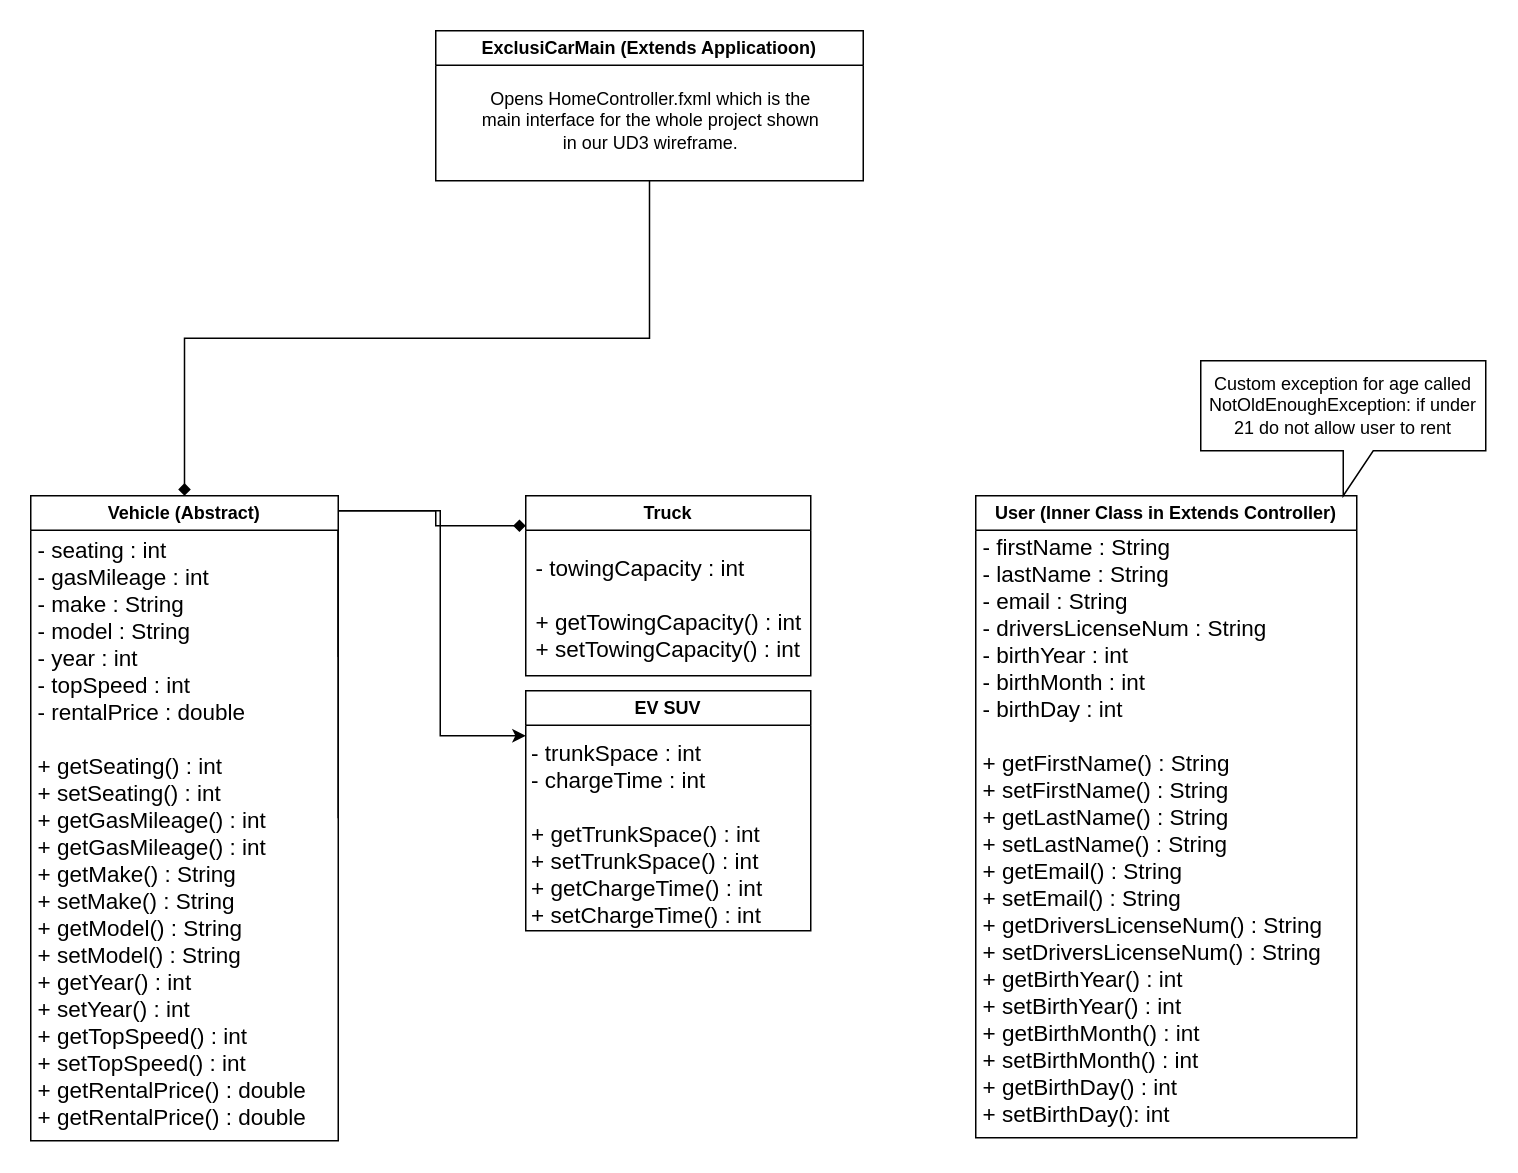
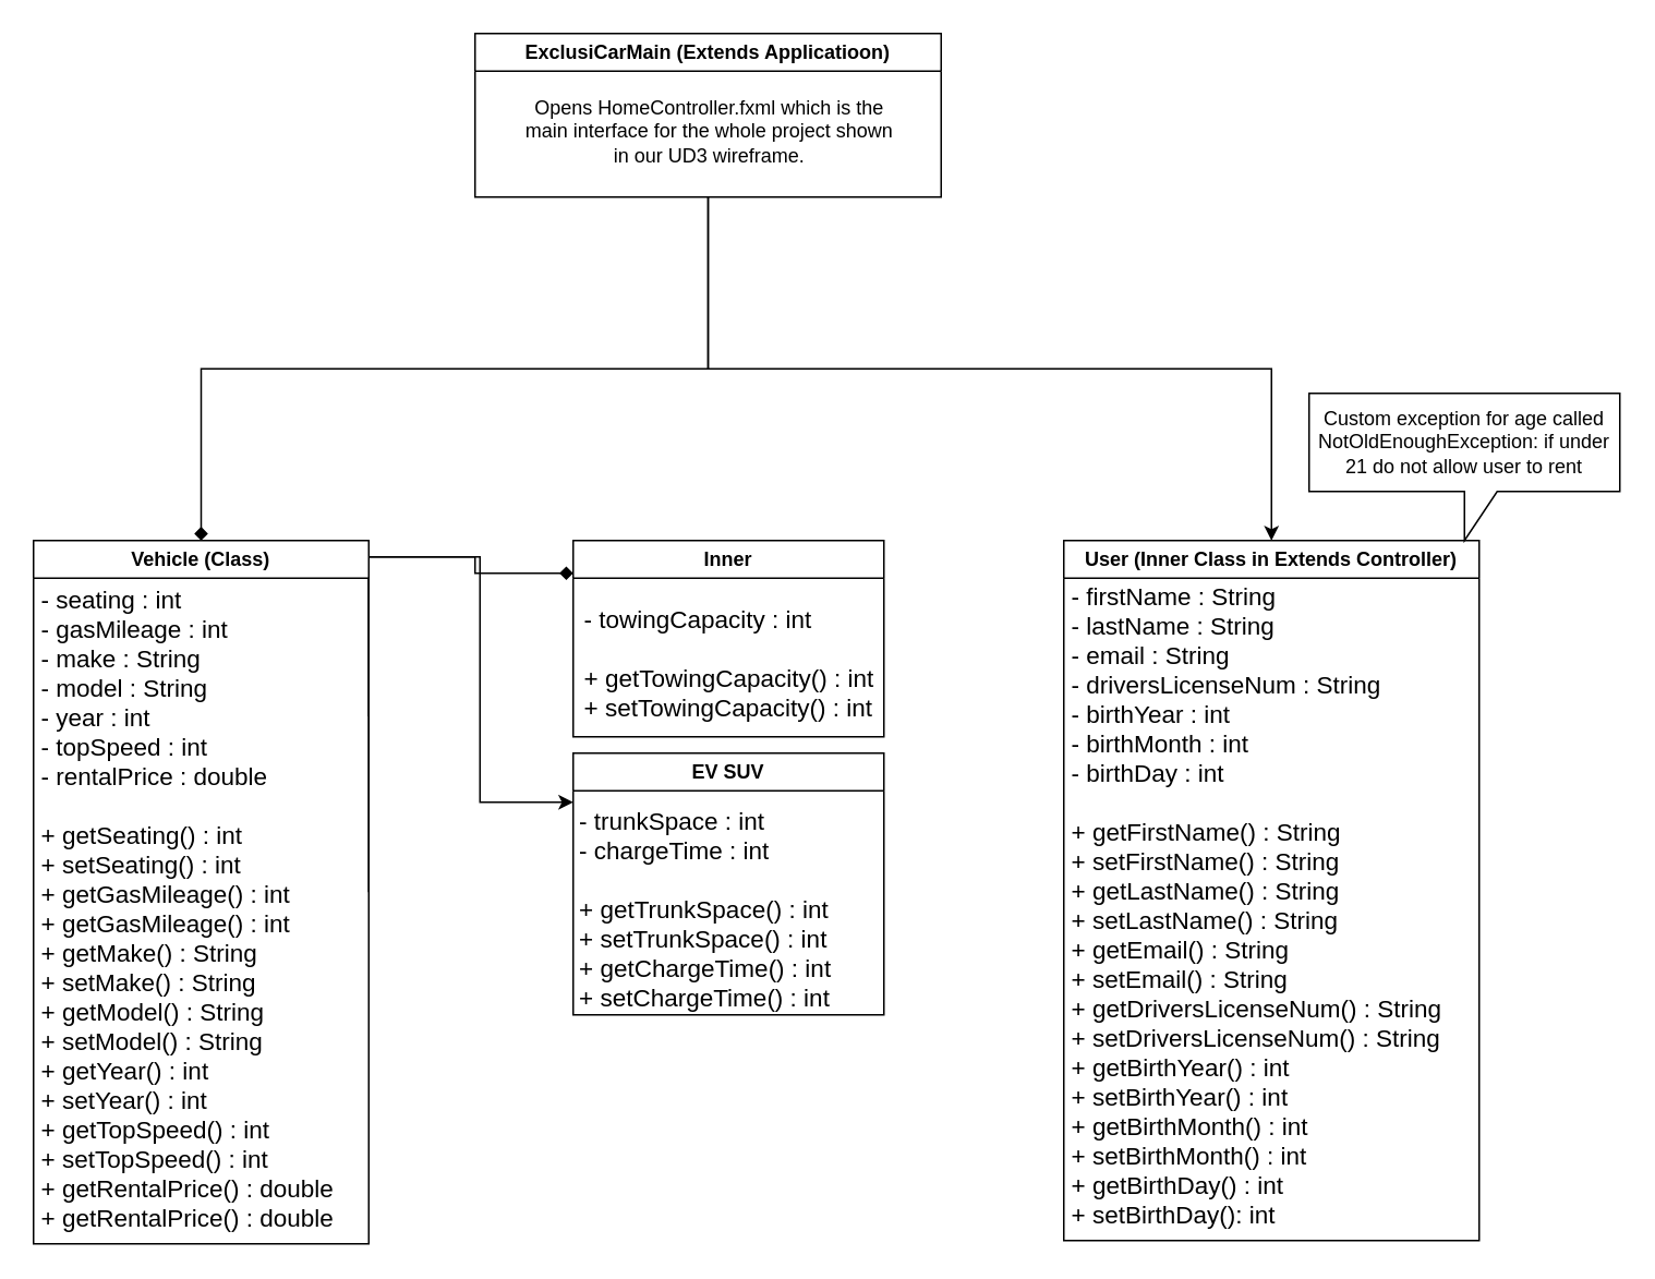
  <mxCell id="0" />
  <mxCell id="1" parent="0" />
  <mxCell id="2" style="edgeStyle=orthogonalEdgeStyle;rounded=0;orthogonalLoop=1;jettySize=auto;html=1;exitX=1;exitY=0.25;exitDx=0;exitDy=0;" edge="1" parent="1" source="4"><mxGeometry relative="1" as="geometry"><mxPoint x="350" y="490" as="targetPoint" /><Array as="points"><mxPoint x="225" y="340" /><mxPoint x="293" y="340" /><mxPoint x="293" y="490" /></Array></mxGeometry></mxCell>
  <mxCell id="3" style="edgeStyle=orthogonalEdgeStyle;rounded=0;orthogonalLoop=1;jettySize=auto;html=1;exitX=1;exitY=0.5;exitDx=0;exitDy=0;endArrow=diamond;" edge="1" parent="1" source="4" target="8"><mxGeometry relative="1" as="geometry"><mxPoint x="340" y="350" as="targetPoint" /><Array as="points"><mxPoint x="225" y="340" /><mxPoint x="290" y="340" /><mxPoint x="290" y="350" /></Array></mxGeometry></mxCell>
- <mxCell id="4" value="Vehicle (Abstract)" style="swimlane;whiteSpace=wrap;html=1;" vertex="1" parent="1"><mxGeometry x="20" y="330" width="205" height="430" as="geometry" /></mxCell>
+ <mxCell id="4" value="Vehicle (Class)" style="swimlane;whiteSpace=wrap;html=1;" vertex="1" parent="1"><mxGeometry x="20" y="330" width="205" height="430" as="geometry" /></mxCell>
  <mxCell id="5" value="&lt;font style=&quot;font-size: 15px;&quot;&gt;- seating : int&lt;/font&gt;&lt;div style=&quot;font-size: 15px;&quot;&gt;&lt;font style=&quot;font-size: 15px;&quot;&gt;- gasMileage : int&lt;/font&gt;&lt;/div&gt;&lt;div style=&quot;font-size: 15px;&quot;&gt;&lt;font style=&quot;font-size: 15px;&quot;&gt;- make : String&lt;/font&gt;&lt;/div&gt;&lt;div style=&quot;font-size: 15px;&quot;&gt;&lt;font style=&quot;font-size: 15px;&quot;&gt;- model : String&lt;/font&gt;&lt;/div&gt;&lt;div style=&quot;font-size: 15px;&quot;&gt;&lt;font style=&quot;font-size: 15px;&quot;&gt;- year : int&lt;/font&gt;&lt;/div&gt;&lt;div style=&quot;font-size: 15px;&quot;&gt;&lt;font style=&quot;font-size: 15px;&quot;&gt;- topSpeed : int&lt;/font&gt;&lt;/div&gt;&lt;div style=&quot;font-size: 15px;&quot;&gt;&lt;font style=&quot;font-size: 15px;&quot;&gt;- rentalPrice : double&lt;/font&gt;&lt;/div&gt;&lt;div style=&quot;font-size: 15px;&quot;&gt;&lt;font style=&quot;font-size: 15px;&quot;&gt;&lt;br&gt;&lt;/font&gt;&lt;/div&gt;&lt;div style=&quot;font-size: 15px;&quot;&gt;&lt;font style=&quot;font-size: 15px;&quot;&gt;&lt;div&gt;+ getSeating() : int&lt;/div&gt;&lt;div&gt;+ setSeating() : int&lt;/div&gt;&lt;div&gt;+ getGasMileage() : int&lt;/div&gt;&lt;div&gt;+ getGasMileage() : int&lt;/div&gt;&lt;div&gt;+ getMake() : String&lt;/div&gt;&lt;div&gt;+ setMake() : String&lt;/div&gt;&lt;div&gt;+ getModel() : String&lt;/div&gt;&lt;div&gt;+ setModel() : String&lt;/div&gt;&lt;div&gt;+ getYear() :&amp;nbsp;int&lt;/div&gt;&lt;div&gt;+ setYear() : int&lt;/div&gt;&lt;div&gt;+ getTopSpeed() : int&lt;/div&gt;&lt;div&gt;+ setTopSpeed() : int&lt;/div&gt;&lt;div&gt;+ getRentalPrice() : double&lt;/div&gt;&lt;div&gt;+ getRentalPrice() : double&lt;/div&gt;&lt;/font&gt;&lt;/div&gt;" style="text;html=1;align=left;verticalAlign=middle;resizable=0;points=[];autosize=1;strokeColor=none;fillColor=none;" vertex="1" parent="4"><mxGeometry x="2.5" y="20" width="200" height="410" as="geometry" /></mxCell>
  <mxCell id="6" value="User (Inner Class in Extends&amp;nbsp;&lt;span style=&quot;background-color: initial;&quot;&gt;Controller)&lt;/span&gt;" style="swimlane;whiteSpace=wrap;html=1;" vertex="1" parent="1"><mxGeometry x="650" y="330" width="254" height="428" as="geometry" /></mxCell>
  <mxCell id="7" value="&lt;span style=&quot;font-size: 15px;&quot;&gt;- firstName : String&lt;/span&gt;&lt;div&gt;&lt;span style=&quot;font-size: 15px;&quot;&gt;- lastName : String&lt;/span&gt;&lt;/div&gt;&lt;div&gt;&lt;span style=&quot;font-size: 15px;&quot;&gt;- email : String&lt;/span&gt;&lt;/div&gt;&lt;div&gt;&lt;span style=&quot;font-size: 15px; background-color: initial;&quot;&gt;- driversLicenseNum : String&lt;/span&gt;&lt;/div&gt;&lt;div&gt;&lt;div&gt;&lt;span style=&quot;font-size: 15px;&quot;&gt;- birthYear : int&lt;/span&gt;&lt;/div&gt;&lt;div&gt;&lt;span style=&quot;font-size: 15px;&quot;&gt;- birthMonth : int&lt;/span&gt;&lt;/div&gt;&lt;div&gt;&lt;span style=&quot;font-size: 15px;&quot;&gt;- birthDay : int&lt;/span&gt;&lt;/div&gt;&lt;/div&gt;&lt;div&gt;&lt;span style=&quot;font-size: 15px;&quot;&gt;&lt;br&gt;&lt;/span&gt;&lt;/div&gt;&lt;div&gt;&lt;span style=&quot;font-size: 15px;&quot;&gt;+ getFirstName() : String&lt;/span&gt;&lt;/div&gt;&lt;div&gt;&lt;span style=&quot;font-size: 15px;&quot;&gt;+ setFirstName() : String&lt;/span&gt;&lt;/div&gt;&lt;div&gt;&lt;span style=&quot;font-size: 15px;&quot;&gt;+ getLastName() : String&lt;/span&gt;&lt;/div&gt;&lt;div&gt;&lt;span style=&quot;font-size: 15px;&quot;&gt;+ setLastName() : String&lt;/span&gt;&lt;/div&gt;&lt;div&gt;&lt;span style=&quot;font-size: 15px;&quot;&gt;+ getEmail() : String&lt;/span&gt;&lt;/div&gt;&lt;div&gt;&lt;span style=&quot;font-size: 15px;&quot;&gt;+ setEmail() : String&lt;/span&gt;&lt;/div&gt;&lt;div&gt;&lt;span style=&quot;font-size: 15px;&quot;&gt;+ getDriversLicenseNum() : String&lt;/span&gt;&lt;/div&gt;&lt;div&gt;&lt;span style=&quot;font-size: 15px;&quot;&gt;+ setDriversLicenseNum() : String&lt;/span&gt;&lt;/div&gt;&lt;div&gt;&lt;div&gt;&lt;span style=&quot;font-size: 15px;&quot;&gt;+ getBirthYear() : int&lt;/span&gt;&lt;/div&gt;&lt;div&gt;&lt;span style=&quot;font-size: 15px;&quot;&gt;+ setBirthYear() : int&lt;/span&gt;&lt;/div&gt;&lt;div&gt;&lt;span style=&quot;font-size: 15px;&quot;&gt;+ getBirthMonth() : int&lt;/span&gt;&lt;/div&gt;&lt;div&gt;&lt;span style=&quot;font-size: 15px;&quot;&gt;+ setBirthMonth() : int&lt;/span&gt;&lt;/div&gt;&lt;/div&gt;&lt;div&gt;&lt;span style=&quot;font-size: 15px;&quot;&gt;+ getBirthDay() : int&lt;/span&gt;&lt;/div&gt;&lt;div&gt;&lt;span style=&quot;font-size: 15px;&quot;&gt;+ setBirthDay(): int&lt;/span&gt;&lt;/div&gt;" style="text;html=1;align=left;verticalAlign=middle;resizable=0;points=[];autosize=1;strokeColor=none;fillColor=none;" vertex="1" parent="6"><mxGeometry x="3" y="18" width="250" height="410" as="geometry" /></mxCell>
- <mxCell id="8" value="Truck" style="swimlane;whiteSpace=wrap;html=1;" vertex="1" parent="1"><mxGeometry x="350" y="330" width="190" height="120" as="geometry" /></mxCell>
+ <mxCell id="8" value="Inner" style="swimlane;whiteSpace=wrap;html=1;" vertex="1" parent="1"><mxGeometry x="350" y="330" width="190" height="120" as="geometry" /></mxCell>
  <mxCell id="9" value="&lt;div style=&quot;font-size: 15px;&quot;&gt;- towingCapacity : int&lt;/div&gt;&lt;div style=&quot;font-size: 15px;&quot;&gt;&lt;br&gt;&lt;/div&gt;&lt;div style=&quot;font-size: 15px;&quot;&gt;+ getTowingCapacity() : int&lt;/div&gt;&lt;div style=&quot;font-size: 15px;&quot;&gt;+ setTowingCapacity() : int&lt;/div&gt;" style="text;html=1;align=left;verticalAlign=middle;resizable=0;points=[];autosize=1;strokeColor=none;fillColor=none;" vertex="1" parent="8"><mxGeometry x="4.5" y="30" width="200" height="90" as="geometry" /></mxCell>
  <mxCell id="10" value="EV SUV" style="swimlane;whiteSpace=wrap;html=1;" vertex="1" parent="1"><mxGeometry x="350" y="460" width="190" height="160" as="geometry" /></mxCell>
  <mxCell id="11" value="&lt;div style=&quot;font-size: 15px;&quot;&gt;- trunkSpace : int&lt;/div&gt;&lt;div style=&quot;font-size: 15px;&quot;&gt;&lt;div&gt;- chargeTime : int&lt;/div&gt;&lt;div&gt;&lt;br&gt;&lt;/div&gt;&lt;div&gt;+ getTrunkSpace() : int&lt;/div&gt;&lt;div&gt;+ setTrunkSpace() : int&lt;/div&gt;&lt;div&gt;+ getChargeTime() : int&lt;/div&gt;&lt;div&gt;+ setChargeTim&lt;span style=&quot;background-color: initial;&quot;&gt;e() : int&lt;/span&gt;&lt;/div&gt;&lt;/div&gt;" style="text;html=1;align=left;verticalAlign=middle;resizable=0;points=[];autosize=1;strokeColor=none;fillColor=none;" vertex="1" parent="10"><mxGeometry x="2.25" y="25" width="180" height="140" as="geometry" /></mxCell>
  <mxCell id="12" style="edgeStyle=orthogonalEdgeStyle;rounded=0;orthogonalLoop=1;jettySize=auto;html=1;entryX=0.5;entryY=0;entryDx=0;entryDy=0;exitX=0.5;exitY=1;exitDx=0;exitDy=0;endArrow=diamond;" edge="1" parent="1" source="14" target="4"><mxGeometry relative="1" as="geometry" /></mxCell>
+ <mxCell id="13" style="edgeStyle=orthogonalEdgeStyle;rounded=0;orthogonalLoop=1;jettySize=auto;html=1;entryX=0.5;entryY=0;entryDx=0;entryDy=0;exitX=0.5;exitY=1;exitDx=0;exitDy=0;" edge="1" parent="1" source="14" target="6"><mxGeometry relative="1" as="geometry" /></mxCell>
  <mxCell id="14" value="ExclusiCarMain (Extends Applicatioon)" style="swimlane;whiteSpace=wrap;html=1;" vertex="1" parent="1"><mxGeometry x="290" y="20" width="285" height="100" as="geometry" /></mxCell>
  <mxCell id="15" value="Opens HomeController.fxml which is the&lt;div&gt;&lt;span style=&quot;background-color: initial;&quot;&gt;main&amp;nbsp;&lt;/span&gt;&lt;span style=&quot;background-color: initial;&quot;&gt;interface for the whole project shown&lt;/span&gt;&lt;/div&gt;&lt;div&gt;&lt;span style=&quot;background-color: initial;&quot;&gt;in our UD3 wireframe.&lt;/span&gt;&lt;/div&gt;" style="text;html=1;align=center;verticalAlign=middle;resizable=0;points=[];autosize=1;strokeColor=none;fillColor=none;" vertex="1" parent="14"><mxGeometry x="17.5" y="30" width="250" height="60" as="geometry" /></mxCell>
  <mxCell id="16" value="Custom exception for age called NotOldEnoughException: if under 21&lt;span style=&quot;background-color: initial;&quot;&gt;&amp;nbsp;do not allow user to rent&lt;/span&gt;" style="shape=callout;whiteSpace=wrap;html=1;perimeter=calloutPerimeter;" vertex="1" parent="1"><mxGeometry x="800" y="240" width="190" height="90" as="geometry" /></mxCell>
